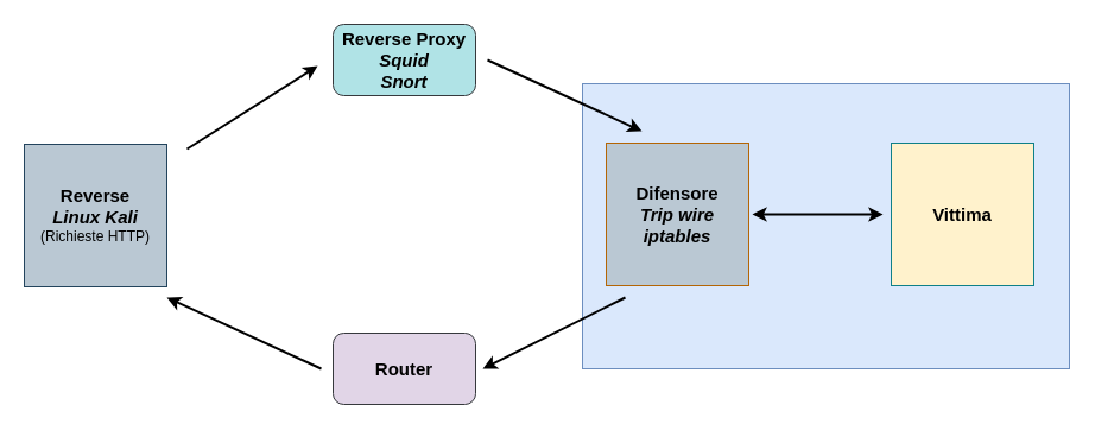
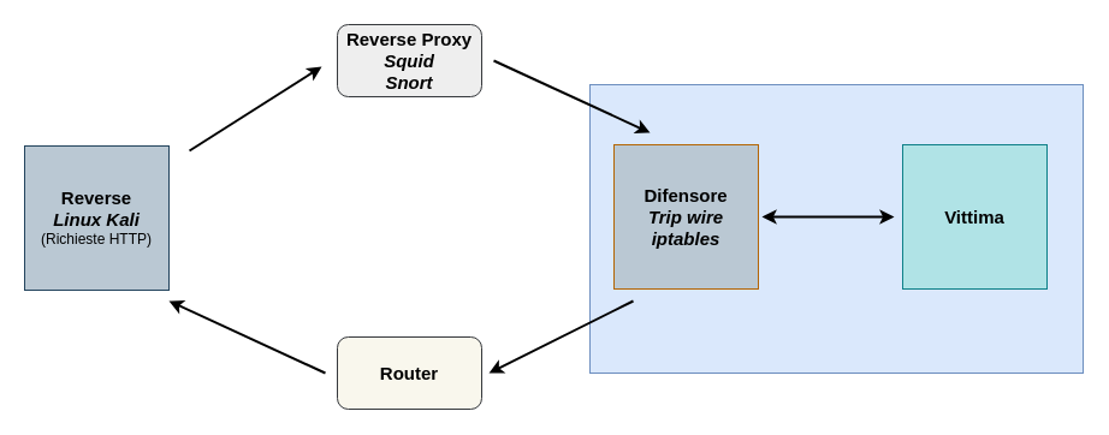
  <mxCell id="0" />
  <mxCell id="1" parent="0" />
  <mxCell id="2" value="" style="rounded=0;whiteSpace=wrap;html=1;fillColor=#dae8fc;strokeColor=#6c8ebf;" vertex="1" parent="1"><mxGeometry x="490" y="70" width="410" height="240" as="geometry" /></mxCell>
  <mxCell id="3" value="&lt;div&gt;&lt;b&gt;&lt;font style=&quot;font-size: 15px;&quot;&gt;Reverse&lt;/font&gt;&lt;/b&gt;&lt;/div&gt;&lt;div&gt;&lt;b&gt;&lt;font style=&quot;font-size: 15px;&quot;&gt;&lt;i&gt;Linux Kali&lt;/i&gt;&lt;/font&gt;&lt;/b&gt;&lt;/div&gt;&lt;div&gt;&lt;span style=&quot;&quot;&gt;&lt;font style=&quot;font-size: 12px;&quot;&gt;(Richieste HTTP)&lt;/font&gt;&lt;/span&gt;&lt;b style=&quot;&quot;&gt;&lt;font style=&quot;font-size: 12px;&quot;&gt;&lt;br&gt;&lt;/font&gt;&lt;/b&gt;&lt;/div&gt;" style="whiteSpace=wrap;html=1;aspect=fixed;fillColor=#bac8d3;strokeColor=#23445d;" vertex="1" parent="1"><mxGeometry x="20" y="121" width="120" height="120" as="geometry" /></mxCell>
- <mxCell id="4" value="&lt;div&gt;&lt;font style=&quot;font-size: 15px;&quot;&gt;&lt;b&gt;Reverse Proxy&lt;/b&gt;&lt;/font&gt;&lt;/div&gt;&lt;div&gt;&lt;i&gt;&lt;font style=&quot;font-size: 15px;&quot;&gt;&lt;b&gt;Squid&lt;/b&gt;&lt;/font&gt;&lt;/i&gt;&lt;/div&gt;&lt;div&gt;&lt;i&gt;&lt;font style=&quot;font-size: 15px;&quot;&gt;&lt;b&gt;Snort&lt;br&gt;&lt;/b&gt;&lt;/font&gt;&lt;/i&gt;&lt;/div&gt;" style="rounded=1;whiteSpace=wrap;html=1;fillColor=#b0e3e6;strokeColor=#36393d;" vertex="1" parent="1"><mxGeometry x="280" y="20" width="120" height="60" as="geometry" /></mxCell>
- <mxCell id="5" value="&lt;div&gt;&lt;font style=&quot;font-size: 15px;&quot;&gt;&lt;b&gt;Router&lt;/b&gt;&lt;/font&gt;&lt;/div&gt;" style="rounded=1;whiteSpace=wrap;html=1;fillColor=#e1d5e7;strokeColor=#36393d;" vertex="1" parent="1"><mxGeometry x="280" y="280" width="120" height="60" as="geometry" /></mxCell>
- <mxCell id="6" value="&lt;b&gt;&lt;font style=&quot;font-size: 15px;&quot;&gt;Vittima&lt;/font&gt;&lt;/b&gt;" style="whiteSpace=wrap;html=1;aspect=fixed;fillColor=#fff2cc;strokeColor=#0e8088;" vertex="1" parent="1"><mxGeometry x="750" y="120" width="120" height="120" as="geometry" /></mxCell>
+ <mxCell id="4" value="&lt;div&gt;&lt;font style=&quot;font-size: 15px;&quot;&gt;&lt;b&gt;Reverse Proxy&lt;/b&gt;&lt;/font&gt;&lt;/div&gt;&lt;div&gt;&lt;i&gt;&lt;font style=&quot;font-size: 15px;&quot;&gt;&lt;b&gt;Squid&lt;/b&gt;&lt;/font&gt;&lt;/i&gt;&lt;/div&gt;&lt;div&gt;&lt;i&gt;&lt;font style=&quot;font-size: 15px;&quot;&gt;&lt;b&gt;Snort&lt;br&gt;&lt;/b&gt;&lt;/font&gt;&lt;/i&gt;&lt;/div&gt;" style="rounded=1;whiteSpace=wrap;html=1;fillColor=#eeeeee;strokeColor=#36393d;" vertex="1" parent="1"><mxGeometry x="280" y="20" width="120" height="60" as="geometry" /></mxCell>
+ <mxCell id="5" value="&lt;div&gt;&lt;font style=&quot;font-size: 15px;&quot;&gt;&lt;b&gt;Router&lt;/b&gt;&lt;/font&gt;&lt;/div&gt;" style="rounded=1;whiteSpace=wrap;html=1;fillColor=#f9f7ed;strokeColor=#36393d;" vertex="1" parent="1"><mxGeometry x="280" y="280" width="120" height="60" as="geometry" /></mxCell>
+ <mxCell id="6" value="&lt;b&gt;&lt;font style=&quot;font-size: 15px;&quot;&gt;Vittima&lt;/font&gt;&lt;/b&gt;" style="whiteSpace=wrap;html=1;aspect=fixed;fillColor=#b0e3e6;strokeColor=#0e8088;" vertex="1" parent="1"><mxGeometry x="750" y="120" width="120" height="120" as="geometry" /></mxCell>
  <mxCell id="7" value="&lt;div&gt;&lt;b&gt;&lt;font style=&quot;font-size: 15px;&quot;&gt;Difensore&lt;/font&gt;&lt;/b&gt;&lt;/div&gt;&lt;div&gt;&lt;i&gt;&lt;b&gt;&lt;font style=&quot;font-size: 15px;&quot;&gt;Trip wire&lt;/font&gt;&lt;/b&gt;&lt;/i&gt;&lt;/div&gt;&lt;div&gt;&lt;i&gt;&lt;font style=&quot;font-size: 15px;&quot;&gt;&lt;b&gt;iptables&lt;/b&gt;&lt;/font&gt;&lt;/i&gt;&lt;/div&gt;" style="whiteSpace=wrap;html=1;aspect=fixed;fillColor=#bac8d3;strokeColor=#b46504;" vertex="1" parent="1"><mxGeometry x="510" y="120" width="120" height="120" as="geometry" /></mxCell>
  <mxCell id="8" value="" style="endArrow=classic;startArrow=classic;html=1;rounded=0;exitX=1;exitY=0.5;exitDx=0;exitDy=0;strokeWidth=2;" edge="1" parent="1"><mxGeometry width="50" height="50" relative="1" as="geometry"><mxPoint x="633" y="180" as="sourcePoint" /><mxPoint x="743" y="180" as="targetPoint" /></mxGeometry></mxCell>
  <mxCell id="9" value="" style="endArrow=classic;html=1;rounded=0;entryX=1;entryY=0.5;entryDx=0;entryDy=0;strokeWidth=2;" edge="1" parent="1"><mxGeometry width="50" height="50" relative="1" as="geometry"><mxPoint x="526" y="250" as="sourcePoint" /><mxPoint x="406" y="310" as="targetPoint" /></mxGeometry></mxCell>
  <mxCell id="10" value="" style="endArrow=classic;html=1;rounded=0;strokeWidth=2;" edge="1" parent="1"><mxGeometry width="50" height="50" relative="1" as="geometry"><mxPoint x="157" y="125" as="sourcePoint" /><mxPoint x="267" y="55" as="targetPoint" /></mxGeometry></mxCell>
  <mxCell id="11" value="" style="endArrow=classic;html=1;rounded=0;strokeWidth=2;" edge="1" parent="1"><mxGeometry width="50" height="50" relative="1" as="geometry"><mxPoint x="410" y="50" as="sourcePoint" /><mxPoint x="540" y="110" as="targetPoint" /></mxGeometry></mxCell>
  <mxCell id="12" value="" style="endArrow=classic;html=1;rounded=0;strokeWidth=2;" edge="1" parent="1"><mxGeometry width="50" height="50" relative="1" as="geometry"><mxPoint x="270" y="310" as="sourcePoint" /><mxPoint x="140" y="250" as="targetPoint" /></mxGeometry></mxCell>
